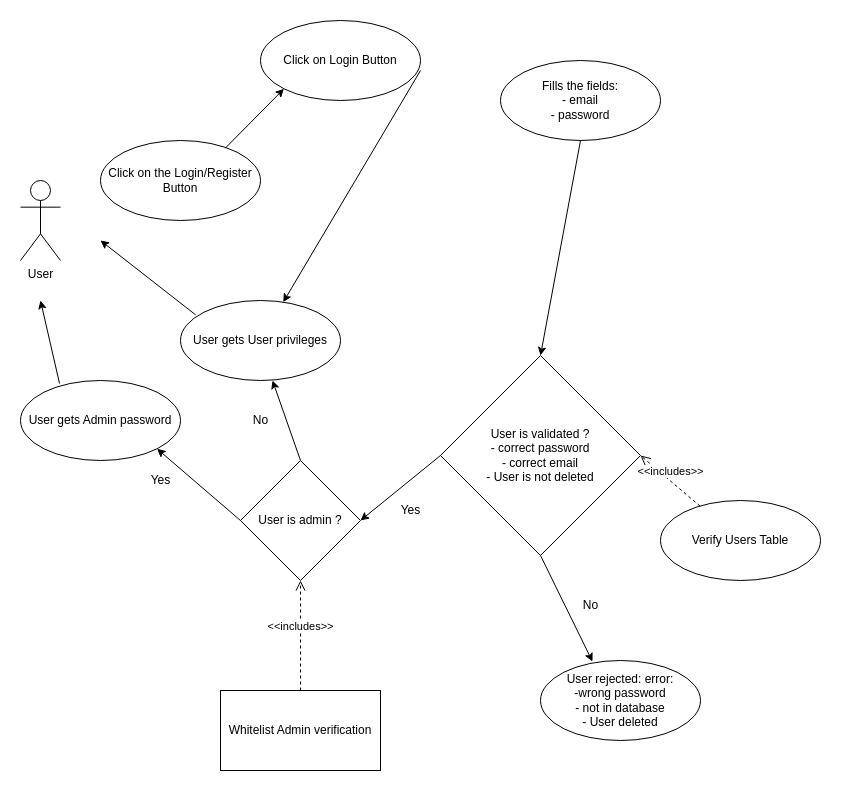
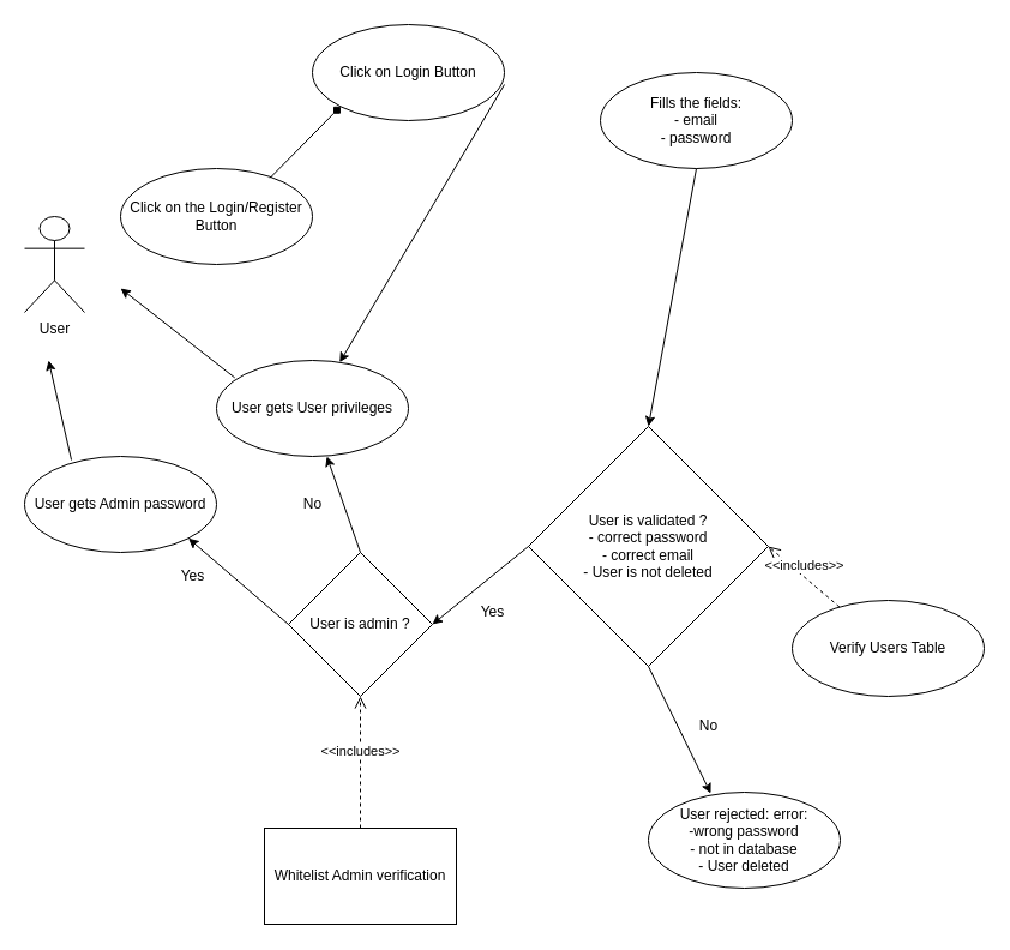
  <mxCell id="0" />
  <mxCell id="1" parent="0" />
- <mxCell id="2" value="&lt;div&gt;User&lt;/div&gt;" style="shape=umlActor;verticalLabelPosition=bottom;verticalAlign=top;html=1;outlineConnect=0;" vertex="1" parent="1"><mxGeometry x="20" y="180" width="40" height="80" as="geometry" /></mxCell>
+ <mxCell id="2" value="&lt;div&gt;User&lt;/div&gt;" style="shape=umlActor;verticalLabelPosition=bottom;verticalAlign=top;html=1;outlineConnect=0;" vertex="1" parent="1"><mxGeometry x="20" y="180" width="50" height="80" as="geometry" /></mxCell>
  <mxCell id="3" value="Click on the Login/Register Button" style="ellipse;whiteSpace=wrap;html=1;" vertex="1" parent="1"><mxGeometry x="100" y="140" width="160" height="80" as="geometry" /></mxCell>
  <mxCell id="4" value="Click on Login Button" style="ellipse;whiteSpace=wrap;html=1;" vertex="1" parent="1"><mxGeometry x="260" y="20" width="160" height="80" as="geometry" /></mxCell>
  <mxCell id="5" value="Fills the fields:&lt;br&gt;&lt;div&gt;- email&lt;/div&gt;&lt;div&gt;- password&lt;br&gt;&lt;/div&gt;" style="ellipse;whiteSpace=wrap;html=1;" vertex="1" parent="1"><mxGeometry x="500" y="60" width="160" height="80" as="geometry" /></mxCell>
- <mxCell id="6" value="" style="endArrow=classic;html=1;rounded=0;entryX=0;entryY=1;entryDx=0;entryDy=0;exitX=0.779;exitY=0.098;exitDx=0;exitDy=0;exitPerimeter=0;" edge="1" parent="1" source="3" target="4"><mxGeometry width="50" height="50" relative="1" as="geometry"><mxPoint x="390" y="340" as="sourcePoint" /><mxPoint x="440" y="290" as="targetPoint" /></mxGeometry></mxCell>
+ <mxCell id="6" value="" style="endArrow=diamond;html=1;rounded=0;entryX=0;entryY=1;entryDx=0;entryDy=0;exitX=0.779;exitY=0.098;exitDx=0;exitDy=0;exitPerimeter=0;" edge="1" parent="1" source="3" target="4"><mxGeometry width="50" height="50" relative="1" as="geometry"><mxPoint x="390" y="340" as="sourcePoint" /><mxPoint x="440" y="290" as="targetPoint" /></mxGeometry></mxCell>
  <mxCell id="7" value="" style="endArrow=classic;html=1;rounded=0;exitX=1;exitY=0.625;exitDx=0;exitDy=0;exitPerimeter=0;" edge="1" parent="1" source="4" target="18"><mxGeometry width="50" height="50" relative="1" as="geometry"><mxPoint x="330" y="250" as="sourcePoint" /><mxPoint x="380" y="200" as="targetPoint" /></mxGeometry></mxCell>
  <mxCell id="8" value="Whitelist Admin verification" style="whiteSpace=wrap;html=1;rounded=0;" vertex="1" parent="1"><mxGeometry x="220" y="690" width="160" height="80" as="geometry" /></mxCell>
  <mxCell id="9" value="&amp;lt;&amp;lt;includes&amp;gt;&amp;gt;" style="html=1;verticalAlign=bottom;endArrow=open;dashed=1;endSize=8;rounded=0;entryX=0.5;entryY=1;entryDx=0;entryDy=0;" edge="1" parent="1" source="8" target="17"><mxGeometry relative="1" as="geometry"><mxPoint x="236" y="702.96" as="sourcePoint" /><mxPoint x="220" y="700" as="targetPoint" /></mxGeometry></mxCell>
  <mxCell id="10" value="&lt;div&gt;User is validated ?&lt;/div&gt;&lt;div&gt;- correct password&lt;/div&gt;&lt;div&gt;- correct email&lt;/div&gt;&lt;div&gt;- User is not deleted&lt;br&gt;&lt;/div&gt;" style="rhombus;whiteSpace=wrap;html=1;" vertex="1" parent="1"><mxGeometry x="440" y="355" width="200" height="200" as="geometry" /></mxCell>
  <mxCell id="11" value="" style="endArrow=classic;html=1;rounded=0;entryX=0.5;entryY=0;entryDx=0;entryDy=0;exitX=0.5;exitY=1;exitDx=0;exitDy=0;" edge="1" parent="1" source="5" target="10"><mxGeometry width="50" height="50" relative="1" as="geometry"><mxPoint x="540" y="190" as="sourcePoint" /><mxPoint x="620" y="209.04" as="targetPoint" /></mxGeometry></mxCell>
  <mxCell id="12" value="Verify Users Table" style="ellipse;whiteSpace=wrap;html=1;" vertex="1" parent="1"><mxGeometry x="660" y="500" width="160" height="80" as="geometry" /></mxCell>
  <mxCell id="13" value="&amp;lt;&amp;lt;includes&amp;gt;&amp;gt;" style="html=1;verticalAlign=bottom;endArrow=open;dashed=1;endSize=8;rounded=0;entryX=1;entryY=0.5;entryDx=0;entryDy=0;" edge="1" parent="1" source="12" target="10"><mxGeometry relative="1" as="geometry"><mxPoint x="476.29" y="582.67" as="sourcePoint" /><mxPoint x="600" y="361" as="targetPoint" /></mxGeometry></mxCell>
  <mxCell id="14" value="&lt;div&gt;User rejected: error: &lt;br&gt;&lt;/div&gt;&lt;div&gt;-wrong password&lt;/div&gt;&lt;div&gt;- not in database&lt;/div&gt;&lt;div&gt;- User deleted&lt;br&gt;&lt;/div&gt;" style="ellipse;whiteSpace=wrap;html=1;" vertex="1" parent="1"><mxGeometry x="540" y="660" width="160" height="80" as="geometry" /></mxCell>
  <mxCell id="15" value="" style="endArrow=classic;html=1;rounded=0;exitX=0.5;exitY=1;exitDx=0;exitDy=0;entryX=0.325;entryY=0.013;entryDx=0;entryDy=0;entryPerimeter=0;" edge="1" parent="1" target="14" source="10"><mxGeometry width="50" height="50" relative="1" as="geometry"><mxPoint x="540" y="450" as="sourcePoint" /><mxPoint x="380" y="450" as="targetPoint" /></mxGeometry></mxCell>
  <mxCell id="16" value="No" style="text;html=1;align=center;verticalAlign=middle;resizable=0;points=[];autosize=1;strokeColor=none;fillColor=none;" vertex="1" parent="1"><mxGeometry x="570" y="590" width="40" height="30" as="geometry" /></mxCell>
  <mxCell id="17" value="User is admin ?" style="rhombus;whiteSpace=wrap;html=1;" vertex="1" parent="1"><mxGeometry x="240" y="460" width="120" height="120" as="geometry" /></mxCell>
  <mxCell id="18" value="User gets User privileges" style="ellipse;whiteSpace=wrap;html=1;" vertex="1" parent="1"><mxGeometry x="180" y="300" width="160" height="80" as="geometry" /></mxCell>
  <mxCell id="19" value="User gets Admin password" style="ellipse;whiteSpace=wrap;html=1;" vertex="1" parent="1"><mxGeometry x="20" y="380" width="160" height="80" as="geometry" /></mxCell>
  <mxCell id="20" value="" style="endArrow=classic;html=1;rounded=0;entryX=0.575;entryY=1;entryDx=0;entryDy=0;exitX=0.5;exitY=0;exitDx=0;exitDy=0;entryPerimeter=0;" edge="1" parent="1" source="17" target="18"><mxGeometry width="50" height="50" relative="1" as="geometry"><mxPoint x="310" y="400" as="sourcePoint" /><mxPoint x="252.12" y="479.12" as="targetPoint" /></mxGeometry></mxCell>
  <mxCell id="21" value="" style="endArrow=classic;html=1;rounded=0;entryX=1;entryY=1;entryDx=0;entryDy=0;exitX=0;exitY=0.5;exitDx=0;exitDy=0;" edge="1" parent="1" source="17" target="19"><mxGeometry width="50" height="50" relative="1" as="geometry"><mxPoint x="387.88" y="460.88" as="sourcePoint" /><mxPoint x="330" y="540" as="targetPoint" /></mxGeometry></mxCell>
  <mxCell id="22" value="No" style="text;html=1;align=center;verticalAlign=middle;resizable=0;points=[];autosize=1;strokeColor=none;fillColor=none;" vertex="1" parent="1"><mxGeometry x="240" y="405" width="40" height="30" as="geometry" /></mxCell>
  <mxCell id="23" value="Yes" style="text;html=1;align=center;verticalAlign=middle;resizable=0;points=[];autosize=1;strokeColor=none;fillColor=none;" vertex="1" parent="1"><mxGeometry x="140" y="465" width="40" height="30" as="geometry" /></mxCell>
  <mxCell id="24" value="" style="endArrow=classic;html=1;rounded=0;entryX=0.575;entryY=1;entryDx=0;entryDy=0;exitX=0.095;exitY=0.18;exitDx=0;exitDy=0;entryPerimeter=0;exitPerimeter=0;" edge="1" parent="1" source="18"><mxGeometry width="50" height="50" relative="1" as="geometry"><mxPoint x="128" y="320" as="sourcePoint" /><mxPoint x="100" y="240" as="targetPoint" /></mxGeometry></mxCell>
  <mxCell id="25" value="" style="endArrow=classic;html=1;rounded=0;exitX=0.244;exitY=0.038;exitDx=0;exitDy=0;exitPerimeter=0;" edge="1" parent="1" source="19"><mxGeometry width="50" height="50" relative="1" as="geometry"><mxPoint x="48" y="380" as="sourcePoint" /><mxPoint x="40" y="300" as="targetPoint" /></mxGeometry></mxCell>
  <mxCell id="26" value="" style="endArrow=classic;html=1;rounded=0;entryX=1;entryY=0.5;entryDx=0;entryDy=0;exitX=0;exitY=0.5;exitDx=0;exitDy=0;" edge="1" parent="1" source="10" target="17"><mxGeometry width="50" height="50" relative="1" as="geometry"><mxPoint x="220" y="620" as="sourcePoint" /><mxPoint x="136.569" y="548.284" as="targetPoint" /></mxGeometry></mxCell>
  <mxCell id="27" value="Yes" style="text;html=1;align=center;verticalAlign=middle;resizable=0;points=[];autosize=1;strokeColor=none;fillColor=none;" vertex="1" parent="1"><mxGeometry x="390" y="495" width="40" height="30" as="geometry" /></mxCell>
